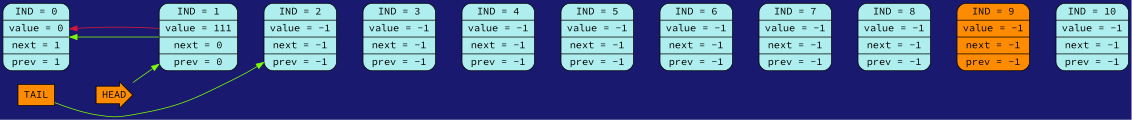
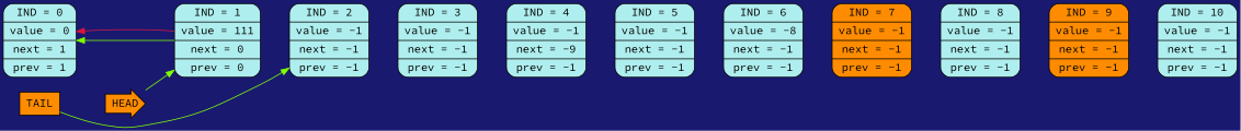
  digraph {
    bgcolor="#191970"
    fontname="Source Code Pro"
    rankdir=LR
    node [fillcolor="#AFEEEE" fontname="Source Code Pro" shape=Mrecord style=filled]
    edge [fontname="Source Code Pro" style=invis weight=1000000]
    n1 [label="IND = 0 | value = 0 | next = 1 | prev = 1 "]
    TAIL [fillcolor="#FF8C00" height=0.4 shape=rectangle width=0.5]
    n3 [label="IND = 1 | value = 111 | next = 0 | prev = 0 "]
    n4 [label="IND = 2 | value = -1 | next = -1 | prev = -1 "]
    HEAD [fillcolor="#FF8C00" height=0.5 shape=rarrow width=0.5]
    n6 [label="IND = 3 | value = -1 | next = -1 | prev = -1 "]
-   n7 [label="IND = 4 | value = -1 | next = -1 | prev = -1 "]
+   n7 [label="IND = 4 | value = -1 | next = -9 | prev = -1 "]
    n8 [label="IND = 5 | value = -1 | next = -1 | prev = -1 "]
-   n9 [label="IND = 6 | value = -1 | next = -1 | prev = -1 "]
-   n10 [label="IND = 7 | value = -1 | next = -1 | prev = -1 "]
+   n9 [label="IND = 6 | value = -8 | next = -1 | prev = -1 "]
+   n10 [fillcolor="#FF8C00" label="IND = 7 | value = -1 | next = -1 | prev = -1 "]
    n11 [label="IND = 8 | value = -1 | next = -1 | prev = -1 "]
    n12 [fillcolor="#FF8C00" label="IND = 9 | value = -1 | next = -1 | prev = -1 "]
    n13 [label="IND = 10 | value = -1 | next = -1 | prev = -1 "]
    subgraph sub_1 {
      rank=same
      n1
      TAIL
    }
    n1 -> n3
    TAIL -> n4 [color="#7FFF00" weight=1 style=""]
    TAIL -> HEAD
    n3 -> n1 [color="#7FFF00" weight=1 style=""]
    n3 -> n1 [color="#DC143C" weight=1 style=""]
    n3 -> n4
    n4 -> n6
    HEAD -> n3 [color="#7FFF00" weight=1 style=""]
    n6 -> n7
    n7 -> n8
    n8 -> n9
    n9 -> n10
    n10 -> n11
    n11 -> n12
    n12 -> n13
  }
